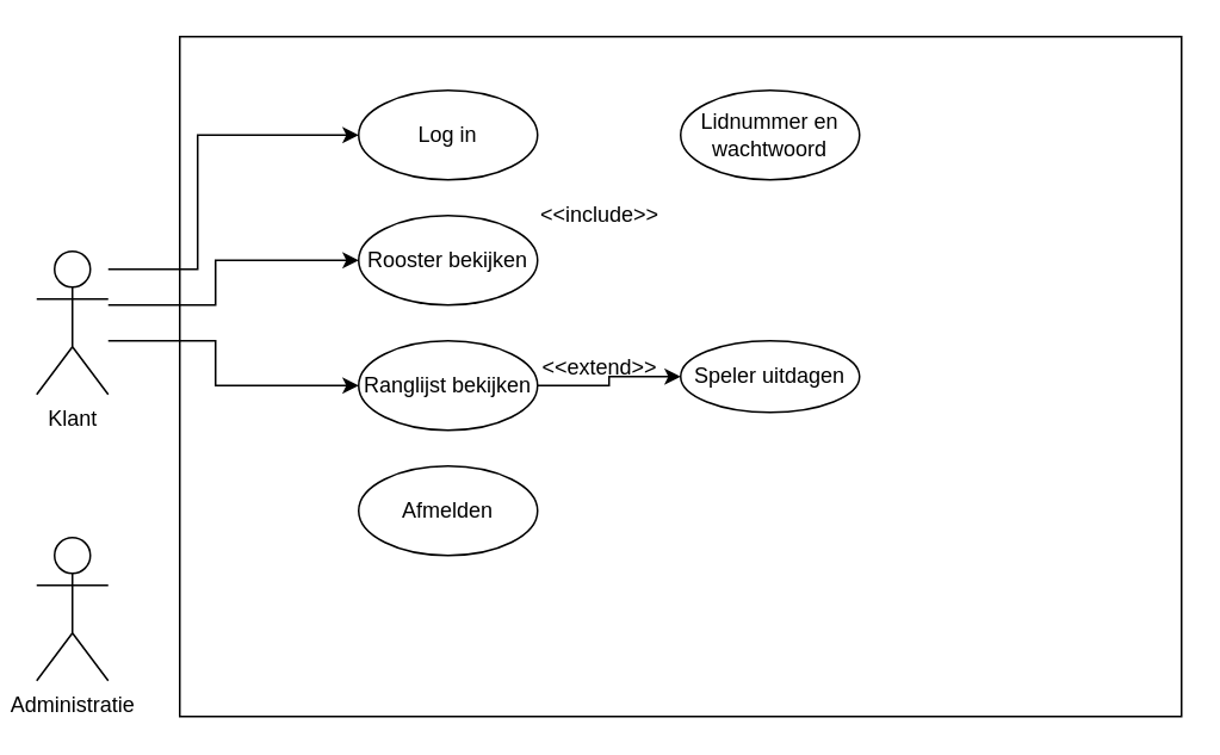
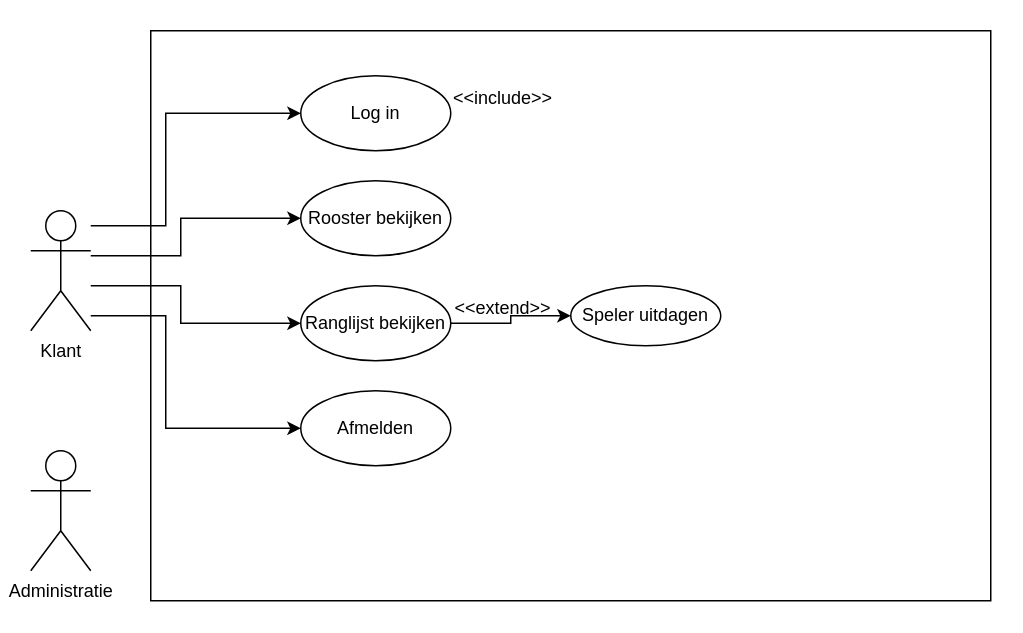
  <mxCell id="0" />
  <mxCell id="1" parent="0" />
  <mxCell id="2" value="&lt;div&gt;&lt;br&gt;&lt;/div&gt;&lt;div&gt;&lt;br&gt;&lt;/div&gt;&lt;div&gt;&lt;br&gt;&lt;/div&gt;" style="rounded=0;whiteSpace=wrap;html=1;" parent="1" vertex="1"><mxGeometry x="100" y="20" width="560" height="380" as="geometry" /></mxCell>
  <mxCell id="3" style="edgeStyle=orthogonalEdgeStyle;rounded=0;orthogonalLoop=1;jettySize=auto;html=1;entryX=0;entryY=0.5;entryDx=0;entryDy=0;" parent="1" source="7" target="8" edge="1"><mxGeometry relative="1" as="geometry"><Array as="points"><mxPoint x="110" y="150" /><mxPoint x="110" y="75" /></Array></mxGeometry></mxCell>
+ <mxCell id="4" style="edgeStyle=orthogonalEdgeStyle;rounded=0;orthogonalLoop=1;jettySize=auto;html=1;entryX=0;entryY=0.5;entryDx=0;entryDy=0;" parent="1" source="7" target="10" edge="1"><mxGeometry relative="1" as="geometry"><Array as="points"><mxPoint x="110" y="210" /><mxPoint x="110" y="285" /></Array></mxGeometry></mxCell>
  <mxCell id="5" style="edgeStyle=orthogonalEdgeStyle;rounded=0;orthogonalLoop=1;jettySize=auto;html=1;" parent="1" source="7" target="12" edge="1"><mxGeometry relative="1" as="geometry"><Array as="points"><mxPoint x="120" y="190" /><mxPoint x="120" y="215" /></Array></mxGeometry></mxCell>
  <mxCell id="6" style="edgeStyle=orthogonalEdgeStyle;rounded=0;orthogonalLoop=1;jettySize=auto;html=1;entryX=0;entryY=0.5;entryDx=0;entryDy=0;" parent="1" source="7" target="9" edge="1"><mxGeometry relative="1" as="geometry"><Array as="points"><mxPoint x="120" y="170" /><mxPoint x="120" y="145" /></Array></mxGeometry></mxCell>
  <mxCell id="7" value="Klant" style="shape=umlActor;verticalLabelPosition=bottom;verticalAlign=top;html=1;outlineConnect=0;" parent="1" vertex="1"><mxGeometry x="20" y="140" width="40" height="80" as="geometry" /></mxCell>
  <mxCell id="8" value="Log in" style="ellipse;whiteSpace=wrap;html=1;" parent="1" vertex="1"><mxGeometry x="200" y="50" width="100" height="50" as="geometry" /></mxCell>
  <mxCell id="9" value="Rooster bekijken" style="ellipse;whiteSpace=wrap;html=1;" parent="1" vertex="1"><mxGeometry x="200" y="120" width="100" height="50" as="geometry" /></mxCell>
  <mxCell id="10" value="Afmelden" style="ellipse;whiteSpace=wrap;html=1;" parent="1" vertex="1"><mxGeometry x="200" y="260" width="100" height="50" as="geometry" /></mxCell>
  <mxCell id="11" style="edgeStyle=orthogonalEdgeStyle;rounded=0;orthogonalLoop=1;jettySize=auto;html=1;entryX=0;entryY=0.5;entryDx=0;entryDy=0;" parent="1" source="12" target="13" edge="1"><mxGeometry relative="1" as="geometry" /></mxCell>
  <mxCell id="12" value="Ranglijst bekijken" style="ellipse;whiteSpace=wrap;html=1;" parent="1" vertex="1"><mxGeometry x="200" y="190" width="100" height="50" as="geometry" /></mxCell>
  <mxCell id="13" value="Speler uitdagen" style="ellipse;whiteSpace=wrap;html=1;" parent="1" vertex="1"><mxGeometry x="380" y="190" width="100" height="40" as="geometry" /></mxCell>
- <mxCell id="14" value="Lidnummer en wachtwoord" style="ellipse;whiteSpace=wrap;html=1;" parent="1" vertex="1"><mxGeometry x="380" y="50" width="100" height="50" as="geometry" /></mxCell>
- <mxCell id="15" value="&amp;lt;&amp;lt;include&amp;gt;&amp;gt;" style="text;html=1;align=center;verticalAlign=middle;whiteSpace=wrap;rounded=0;" parent="1" vertex="1"><mxGeometry x="310" y="105" width="50" height="30" as="geometry" /></mxCell>
+ <mxCell id="15" value="&amp;lt;&amp;lt;include&amp;gt;&amp;gt;" style="text;html=1;align=center;verticalAlign=middle;whiteSpace=wrap;rounded=0;" parent="1" vertex="1"><mxGeometry x="310" y="50" width="50" height="30" as="geometry" /></mxCell>
  <mxCell id="16" value="&amp;lt;&amp;lt;extend&amp;gt;&amp;gt;" style="text;html=1;align=center;verticalAlign=middle;whiteSpace=wrap;rounded=0;" parent="1" vertex="1"><mxGeometry x="310" y="190" width="50" height="30" as="geometry" /></mxCell>
  <mxCell id="17" value="Administratie" style="shape=umlActor;verticalLabelPosition=bottom;verticalAlign=top;html=1;outlineConnect=0;" parent="1" vertex="1"><mxGeometry x="20" y="300" width="40" height="80" as="geometry" /></mxCell>
